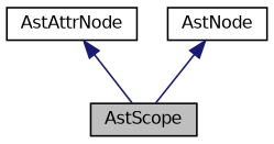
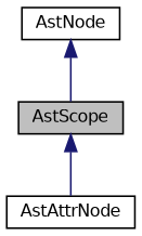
  digraph {
    node [color=black fillcolor=white fontname=Helvetica fontsize=10 shape=record style=filled]
    edge [color=midnightblue dir=back fontname=Helvetica fontsize=10 labelfontname=Helvetica labelfontsize=10 style=solid]
    n1 [fillcolor=grey75 fontcolor=black height=0.2 label=AstScope width=0.4]
    n2 [height=0.2 label=AstAttrNode width=0.4]
    n3 [height=0.2 label=AstNode width=0.4]
-   n2 -> n1
+   n1 -> n2
    n3 -> n1
  }
